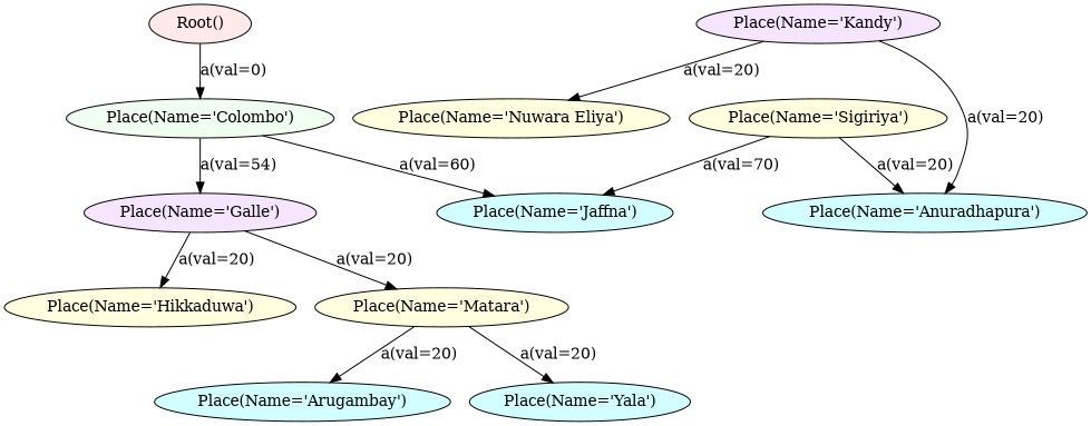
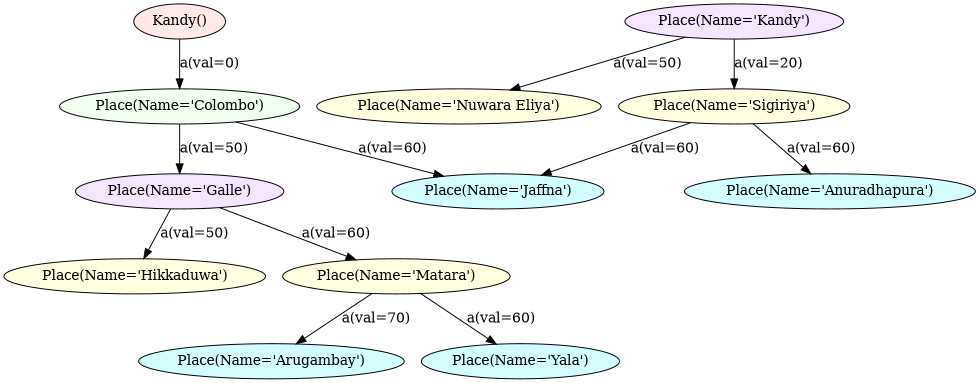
  digraph {
    node [fillcolor="#D2FEFF " fontcolor=black shape=ellipse style=filled]
-   n1 [fillcolor="#FFE9E9" label="Root()"]
+   n1 [fillcolor="#FFE9E9" label="Kandy()"]
    n2 [fillcolor="#F0FFF0" label="Place(Name=&#x27;Colombo&#x27;)"]
    n3 [fillcolor="#F5E5FF" label="Place(Name=&#x27;Galle&#x27;)"]
    n4 [label="Place(Name=&#x27;Jaffna&#x27;)"]
    n5 [fillcolor="#F5E5FF" label="Place(Name=&#x27;Kandy&#x27;)"]
    n6 [fillcolor="#FFFFE0" label="Place(Name=&#x27;Nuwara Eliya&#x27;)"]
    n7 [fillcolor="#FFFFE0" label="Place(Name=&#x27;Sigiriya&#x27;)"]
    n8 [fillcolor="#FFFFE0" label="Place(Name=&#x27;Hikkaduwa&#x27;)"]
    n9 [fillcolor="#FFFFE0" label="Place(Name=&#x27;Matara&#x27;)"]
    n10 [label="Place(Name=&#x27;Anuradhapura&#x27;)"]
    n11 [label="Place(Name=&#x27;Arugambay&#x27;)"]
    n12 [label="Place(Name=&#x27;Yala&#x27;)"]
    n1 -> n2 [label="a(val=0)"]
-   n2 -> n3 [label="a(val=54)"]
+   n2 -> n3 [label="a(val=50)"]
    n2 -> n4 [label="a(val=60)"]
-   n3 -> n8 [label="a(val=20)"]
-   n3 -> n9 [label="a(val=20)"]
-   n5 -> n6 [label="a(val=20)"]
-   n5 -> n10 [label="a(val=20)"]
-   n7 -> n4 [label="a(val=70)"]
-   n7 -> n10 [label="a(val=20)"]
-   n9 -> n11 [label="a(val=20)"]
-   n9 -> n12 [label="a(val=20)"]
+   n3 -> n8 [label="a(val=50)"]
+   n3 -> n9 [label="a(val=60)"]
+   n5 -> n6 [label="a(val=50)"]
+   n5 -> n7 [label="a(val=20)"]
+   n7 -> n4 [label="a(val=60)"]
+   n7 -> n10 [label="a(val=60)"]
+   n9 -> n11 [label="a(val=70)"]
+   n9 -> n12 [label="a(val=60)"]
  }
